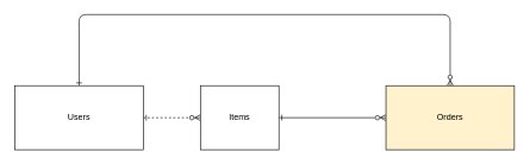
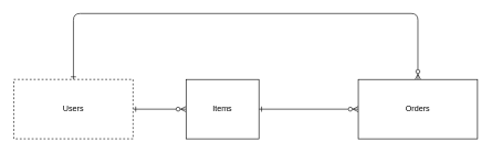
  <mxCell id="0" />
  <mxCell id="1" parent="0" />
  <mxCell id="2" style="edgeStyle=none;html=1;exitX=0.5;exitY=0;exitDx=0;exitDy=0;entryX=0.5;entryY=0;entryDx=0;entryDy=0;endArrow=ERzeroToMany;endFill=0;startArrow=ERone;startFill=0;" edge="1" parent="1" source="4" target="7"><mxGeometry relative="1" as="geometry"><Array as="points"><mxPoint x="110" y="20" /><mxPoint x="630" y="20" /></Array></mxGeometry></mxCell>
- <mxCell id="3" style="edgeStyle=none;html=1;exitX=1;exitY=0.5;exitDx=0;exitDy=0;startArrow=ERone;startFill=0;endArrow=ERzeroToMany;endFill=0;dashed=1;" edge="1" parent="1" source="4" target="6"><mxGeometry relative="1" as="geometry" /></mxCell>
- <mxCell id="4" value="Users" style="rounded=0;whiteSpace=wrap;html=1;" parent="1" vertex="1"><mxGeometry x="20" y="120" width="180" height="90" as="geometry" /></mxCell>
+ <mxCell id="3" style="edgeStyle=none;html=1;exitX=1;exitY=0.5;exitDx=0;exitDy=0;startArrow=ERone;startFill=0;endArrow=ERzeroToMany;endFill=0;" edge="1" parent="1" source="4" target="6"><mxGeometry relative="1" as="geometry" /></mxCell>
+ <mxCell id="4" value="Users" style="rounded=0;whiteSpace=wrap;html=1;dashed=1;" parent="1" vertex="1"><mxGeometry x="20" y="120" width="180" height="90" as="geometry" /></mxCell>
  <mxCell id="5" style="edgeStyle=none;html=1;exitX=1;exitY=0.5;exitDx=0;exitDy=0;startArrow=ERone;startFill=0;endArrow=ERzeroToMany;endFill=0;" edge="1" parent="1" source="6" target="7"><mxGeometry relative="1" as="geometry" /></mxCell>
  <mxCell id="6" value="Items" style="rounded=0;whiteSpace=wrap;html=1;" parent="1" vertex="1"><mxGeometry x="280" y="120" width="110" height="90" as="geometry" /></mxCell>
- <mxCell id="7" value="Orders" style="rounded=0;whiteSpace=wrap;html=1;fillColor=#fff2cc;" vertex="1" parent="1"><mxGeometry x="540" y="120" width="180" height="90" as="geometry" /></mxCell>
+ <mxCell id="7" value="Orders" style="rounded=0;whiteSpace=wrap;html=1;" vertex="1" parent="1"><mxGeometry x="540" y="120" width="180" height="90" as="geometry" /></mxCell>
